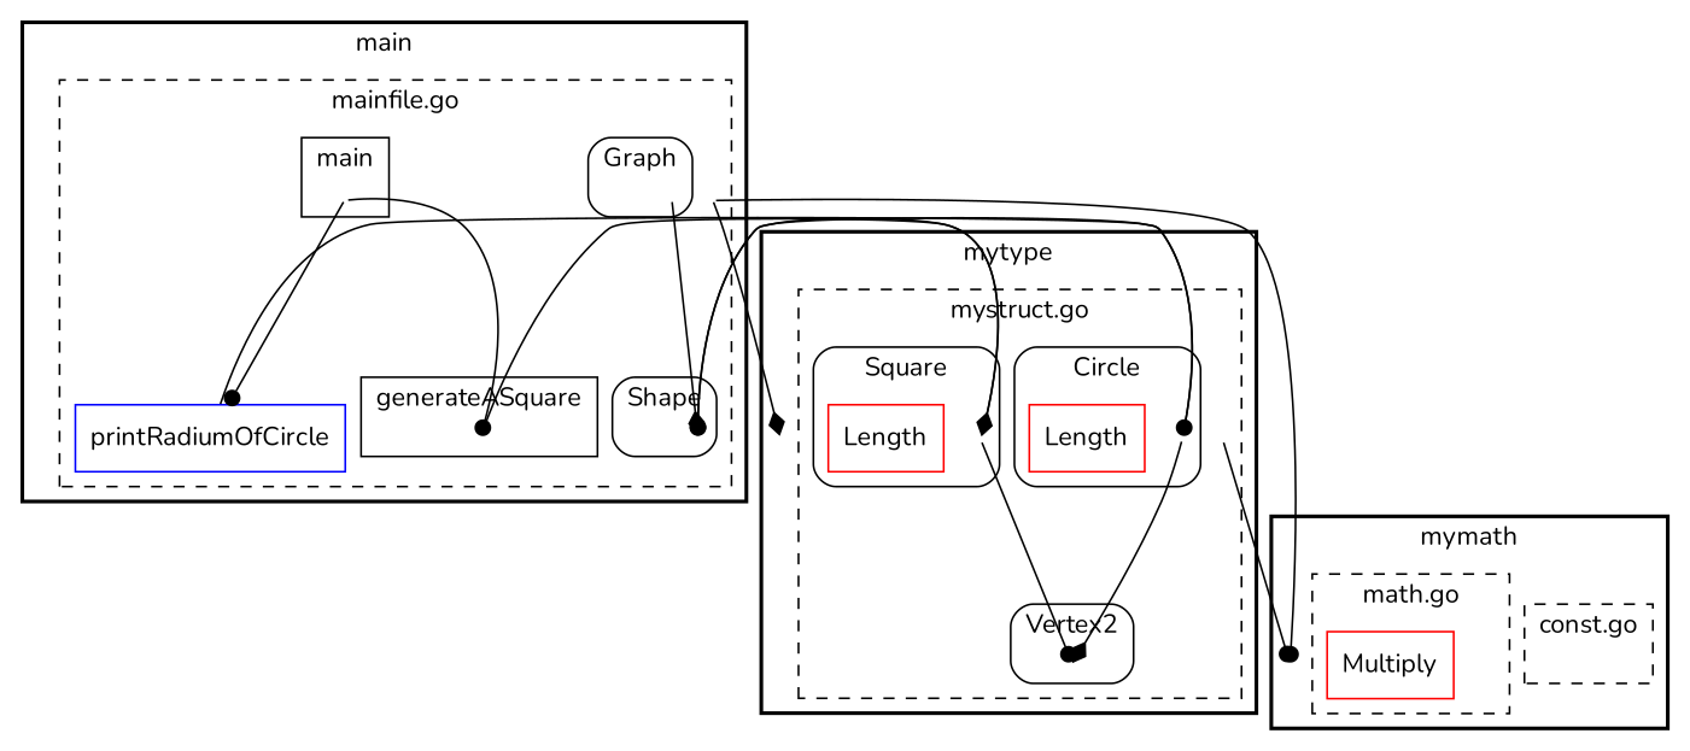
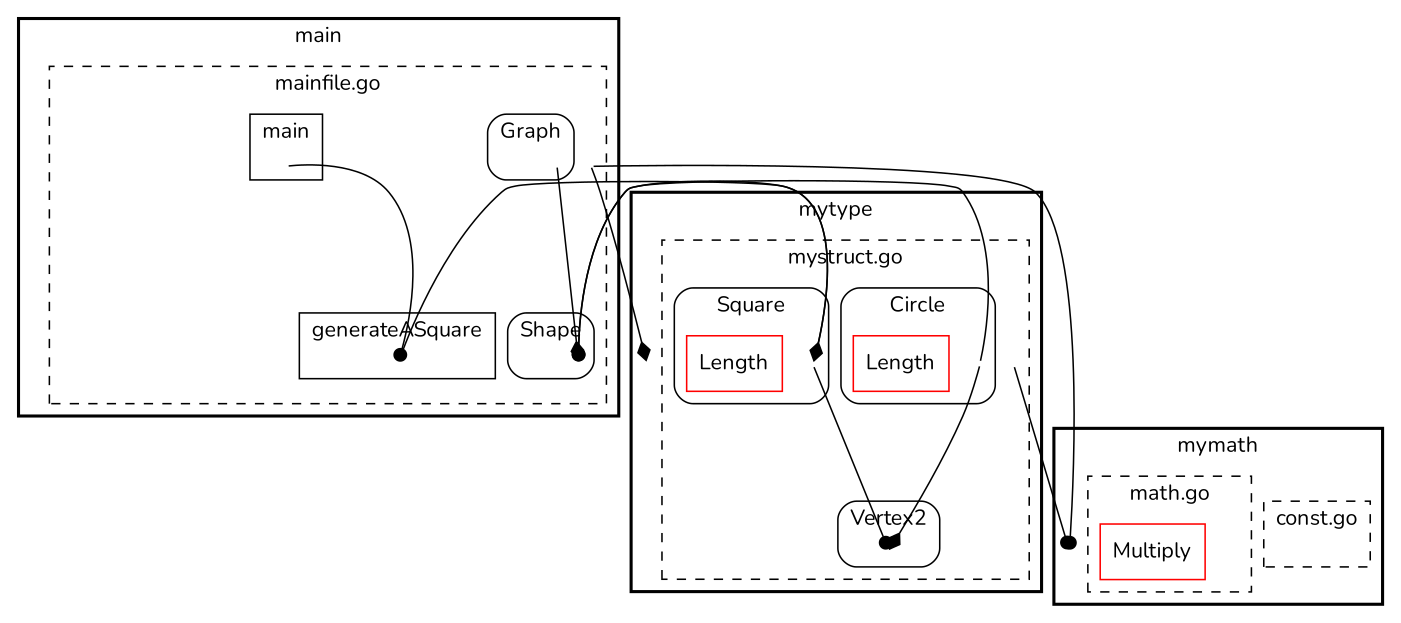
  strict digraph {
    compound=true
    concentrate=true
    fontname=Nunito
    node [shape=point style=invis fontname=Nunito]
    edge [arrowhead=dot fontname=Nunito]
    GRAPH_DUMMY3
    GRAPH_DUMMY5
    GRAPH_DUMMY8
    GRAPH_DUMMY11
    GRAPH_DUMMY1
-   n6 [label=printRadiumOfCircle shape=box style=solid color=blue]
    GRAPH_DUMMY0
    GRAPH_DUMMY17
    GRAPH_DUMMY20
    n10 [label=Multiply shape=box style=solid color=red]
    GRAPH_DUMMY16
    GRAPH_DUMMY29
    n13 [label=Length shape=box style=solid color=red]
    GRAPH_DUMMY32
    n15 [label=Length shape=box style=solid color=red]
    GRAPH_DUMMY35
    GRAPH_DUMMY26
    GRAPH_DUMMY25
    subgraph cluster_1 {
      label=main
      style=bold
      GRAPH_DUMMY0
      subgraph cluster_2 {
        label="mainfile.go"
        style=dashed
        GRAPH_DUMMY1
-       n6
        subgraph cluster_3 {
          label=Shape
          style=rounded
          GRAPH_DUMMY3
        }
        subgraph cluster_4 {
          label="Graph"
          style=rounded
          GRAPH_DUMMY5
        }
        subgraph cluster_5 {
          label=generateASquare
          style=solid
          GRAPH_DUMMY8
        }
        subgraph cluster_6 {
          label=main
          style=solid
          GRAPH_DUMMY11
        }
      }
    }
    subgraph cluster_7 {
      label=mymath
      style=bold
      GRAPH_DUMMY16
      subgraph cluster_8 {
        label="const.go"
        style=dashed
        GRAPH_DUMMY17
      }
      subgraph cluster_9 {
        label="math.go"
        style=dashed
        GRAPH_DUMMY20
        n10
      }
    }
    subgraph cluster_10 {
      label=mytype
      style=bold
      GRAPH_DUMMY25
      subgraph cluster_11 {
        label="mystruct.go"
        style=dashed
        GRAPH_DUMMY26
        subgraph cluster_12 {
          label=Circle
          style=rounded
          GRAPH_DUMMY29
          n13
        }
        subgraph cluster_13 {
          label=Square
          style=rounded
          GRAPH_DUMMY32
          n15
        }
        subgraph cluster_14 {
          label=Vertex2
          style=rounded
          GRAPH_DUMMY35
        }
      }
    }
    GRAPH_DUMMY5 -> GRAPH_DUMMY3 [arrowhead=diamond]
    GRAPH_DUMMY8 -> GRAPH_DUMMY32 [arrowhead=diamond]
    GRAPH_DUMMY11 -> GRAPH_DUMMY8
-   GRAPH_DUMMY11 -> n6
    GRAPH_DUMMY1 -> GRAPH_DUMMY16
    GRAPH_DUMMY1 -> GRAPH_DUMMY25 [arrowhead=diamond]
-   n6 -> GRAPH_DUMMY29
    GRAPH_DUMMY29 -> GRAPH_DUMMY3
    GRAPH_DUMMY29 -> GRAPH_DUMMY35 [arrowhead=diamond]
    GRAPH_DUMMY32 -> GRAPH_DUMMY3
    GRAPH_DUMMY32 -> GRAPH_DUMMY35
    GRAPH_DUMMY26 -> GRAPH_DUMMY16
  }
